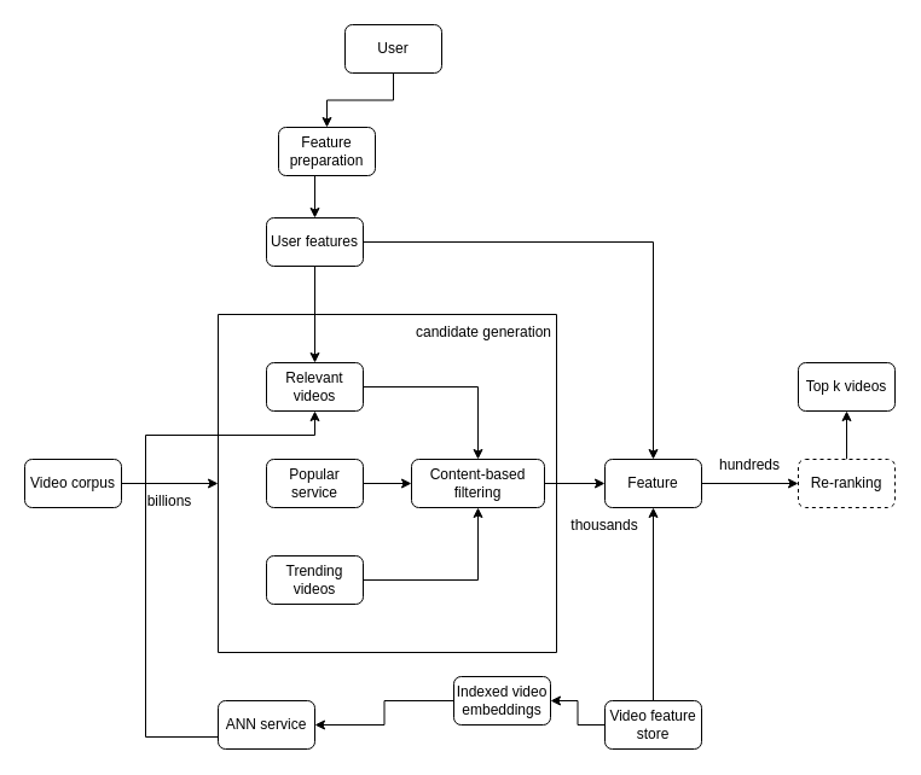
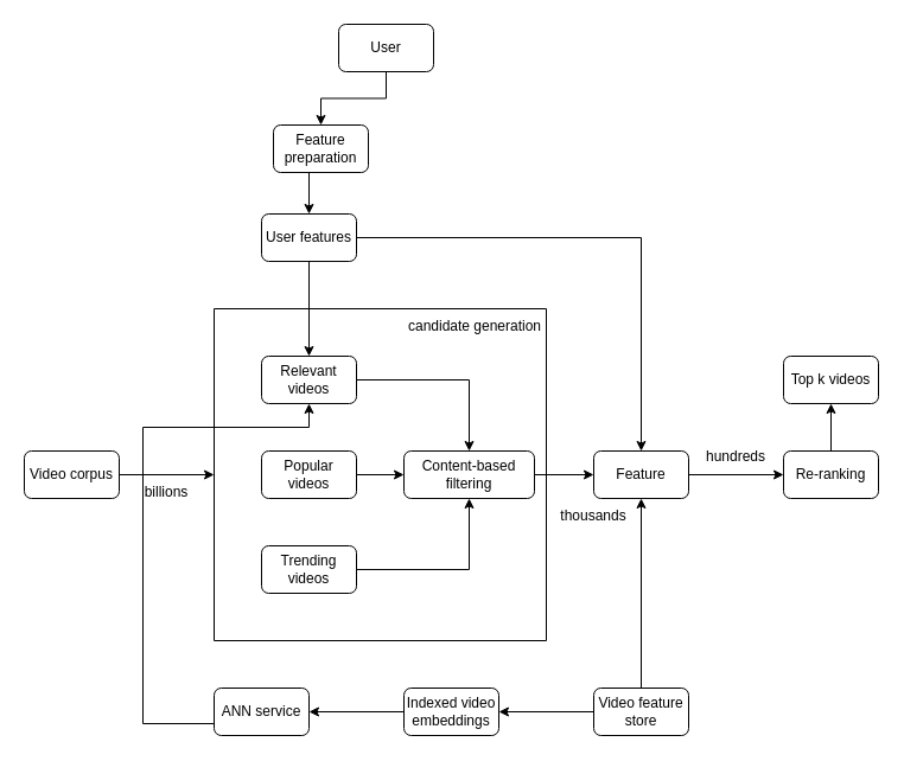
  <mxCell id="0" />
  <mxCell id="1" parent="0" />
  <mxCell id="2" style="edgeStyle=orthogonalEdgeStyle;rounded=0;orthogonalLoop=1;jettySize=auto;html=1;exitX=1;exitY=0.5;exitDx=0;exitDy=0;entryX=0;entryY=0.5;entryDx=0;entryDy=0;" parent="1" source="3" target="26" edge="1"><mxGeometry relative="1" as="geometry" /></mxCell>
  <mxCell id="3" value="Video corpus" style="rounded=1;whiteSpace=wrap;html=1;" parent="1" vertex="1"><mxGeometry x="20" y="380" width="80" height="40" as="geometry" /></mxCell>
  <mxCell id="4" style="edgeStyle=orthogonalEdgeStyle;rounded=0;orthogonalLoop=1;jettySize=auto;html=1;exitX=1;exitY=0.5;exitDx=0;exitDy=0;entryX=0;entryY=0.5;entryDx=0;entryDy=0;" parent="1" source="5" target="7" edge="1"><mxGeometry relative="1" as="geometry" /></mxCell>
  <mxCell id="5" value="Feature" style="rounded=1;whiteSpace=wrap;html=1;" parent="1" vertex="1"><mxGeometry x="500" y="380" width="80" height="40" as="geometry" /></mxCell>
  <mxCell id="6" style="edgeStyle=orthogonalEdgeStyle;rounded=0;orthogonalLoop=1;jettySize=auto;html=1;exitX=0.5;exitY=0;exitDx=0;exitDy=0;entryX=0.5;entryY=1;entryDx=0;entryDy=0;" parent="1" source="7" target="18" edge="1"><mxGeometry relative="1" as="geometry" /></mxCell>
- <mxCell id="7" value="Re-ranking" style="rounded=1;whiteSpace=wrap;html=1;dashed=1;" parent="1" vertex="1"><mxGeometry x="660" y="380" width="80" height="40" as="geometry" /></mxCell>
+ <mxCell id="7" value="Re-ranking" style="rounded=1;whiteSpace=wrap;html=1;" parent="1" vertex="1"><mxGeometry x="660" y="380" width="80" height="40" as="geometry" /></mxCell>
  <mxCell id="8" style="edgeStyle=orthogonalEdgeStyle;rounded=0;orthogonalLoop=1;jettySize=auto;html=1;exitX=0.5;exitY=1;exitDx=0;exitDy=0;entryX=0.5;entryY=0;entryDx=0;entryDy=0;" parent="1" source="10" target="28" edge="1"><mxGeometry relative="1" as="geometry" /></mxCell>
  <mxCell id="9" style="edgeStyle=orthogonalEdgeStyle;rounded=0;orthogonalLoop=1;jettySize=auto;html=1;exitX=1;exitY=0.5;exitDx=0;exitDy=0;" parent="1" source="10" target="5" edge="1"><mxGeometry relative="1" as="geometry" /></mxCell>
  <mxCell id="10" value="User features" style="rounded=1;whiteSpace=wrap;html=1;" parent="1" vertex="1"><mxGeometry x="220" y="180" width="80" height="40" as="geometry" /></mxCell>
  <mxCell id="11" style="edgeStyle=orthogonalEdgeStyle;rounded=0;orthogonalLoop=1;jettySize=auto;html=1;exitX=0.5;exitY=1;exitDx=0;exitDy=0;entryX=0.5;entryY=0;entryDx=0;entryDy=0;" parent="1" source="12" target="14" edge="1"><mxGeometry relative="1" as="geometry" /></mxCell>
  <mxCell id="12" value="User" style="rounded=1;whiteSpace=wrap;html=1;" parent="1" vertex="1"><mxGeometry x="285" y="20" width="80" height="40" as="geometry" /></mxCell>
  <mxCell id="13" style="edgeStyle=orthogonalEdgeStyle;rounded=0;orthogonalLoop=1;jettySize=auto;html=1;exitX=0.5;exitY=1;exitDx=0;exitDy=0;entryX=0.5;entryY=0;entryDx=0;entryDy=0;" parent="1" source="14" target="10" edge="1"><mxGeometry relative="1" as="geometry" /></mxCell>
  <mxCell id="14" value="Feature preparation" style="rounded=1;whiteSpace=wrap;html=1;" parent="1" vertex="1"><mxGeometry x="230" y="105" width="80" height="40" as="geometry" /></mxCell>
  <mxCell id="15" style="edgeStyle=orthogonalEdgeStyle;rounded=0;orthogonalLoop=1;jettySize=auto;html=1;exitX=0.5;exitY=0;exitDx=0;exitDy=0;" parent="1" source="17" target="5" edge="1"><mxGeometry relative="1" as="geometry" /></mxCell>
  <mxCell id="16" style="edgeStyle=orthogonalEdgeStyle;rounded=0;orthogonalLoop=1;jettySize=auto;html=1;exitX=0;exitY=0.5;exitDx=0;exitDy=0;entryX=1;entryY=0.5;entryDx=0;entryDy=0;" parent="1" source="17" target="25" edge="1"><mxGeometry relative="1" as="geometry" /></mxCell>
  <mxCell id="17" value="Video feature store" style="rounded=1;whiteSpace=wrap;html=1;" parent="1" vertex="1"><mxGeometry x="500" y="580" width="80" height="40" as="geometry" /></mxCell>
  <mxCell id="18" value="Top k videos" style="rounded=1;whiteSpace=wrap;html=1;" parent="1" vertex="1"><mxGeometry x="660" y="300" width="80" height="40" as="geometry" /></mxCell>
  <mxCell id="19" value="billions" style="text;html=1;strokeColor=none;fillColor=none;align=center;verticalAlign=middle;whiteSpace=wrap;rounded=0;" parent="1" vertex="1"><mxGeometry x="100" y="400" width="80" height="30" as="geometry" /></mxCell>
  <mxCell id="20" value="thousands" style="text;html=1;strokeColor=none;fillColor=none;align=center;verticalAlign=middle;whiteSpace=wrap;rounded=0;" parent="1" vertex="1"><mxGeometry x="460" y="420" width="80" height="30" as="geometry" /></mxCell>
  <mxCell id="21" value="hundreds" style="text;html=1;strokeColor=none;fillColor=none;align=center;verticalAlign=middle;whiteSpace=wrap;rounded=0;" parent="1" vertex="1"><mxGeometry x="580" y="370" width="80" height="30" as="geometry" /></mxCell>
  <mxCell id="22" style="edgeStyle=orthogonalEdgeStyle;rounded=0;orthogonalLoop=1;jettySize=auto;html=1;exitX=0;exitY=0.5;exitDx=0;exitDy=0;entryX=0.5;entryY=1;entryDx=0;entryDy=0;" parent="1" source="23" target="28" edge="1"><mxGeometry relative="1" as="geometry"><Array as="points"><mxPoint x="120" y="610" /><mxPoint x="120" y="360" /><mxPoint x="260" y="360" /></Array></mxGeometry></mxCell>
  <mxCell id="23" value="ANN service" style="rounded=1;whiteSpace=wrap;html=1;" parent="1" vertex="1"><mxGeometry x="180" y="580" width="80" height="40" as="geometry" /></mxCell>
  <mxCell id="24" style="edgeStyle=orthogonalEdgeStyle;rounded=0;orthogonalLoop=1;jettySize=auto;html=1;exitX=0;exitY=0.5;exitDx=0;exitDy=0;entryX=1;entryY=0.5;entryDx=0;entryDy=0;" parent="1" source="25" target="23" edge="1"><mxGeometry relative="1" as="geometry" /></mxCell>
- <mxCell id="25" value="Indexed video embeddings" style="rounded=1;whiteSpace=wrap;html=1;" parent="1" vertex="1"><mxGeometry x="375" y="560" width="80" height="40" as="geometry" /></mxCell>
+ <mxCell id="25" value="Indexed video embeddings" style="rounded=1;whiteSpace=wrap;html=1;" parent="1" vertex="1"><mxGeometry x="340" y="580" width="80" height="40" as="geometry" /></mxCell>
  <mxCell id="26" value="" style="swimlane;startSize=0;" parent="1" vertex="1"><mxGeometry x="180" y="260" width="280" height="280" as="geometry" /></mxCell>
  <mxCell id="27" style="edgeStyle=orthogonalEdgeStyle;rounded=0;orthogonalLoop=1;jettySize=auto;html=1;exitX=1;exitY=0.5;exitDx=0;exitDy=0;" parent="26" source="28" target="34" edge="1"><mxGeometry relative="1" as="geometry" /></mxCell>
  <mxCell id="28" value="Relevant videos" style="rounded=1;whiteSpace=wrap;html=1;" parent="26" vertex="1"><mxGeometry x="40" y="40" width="80" height="40" as="geometry" /></mxCell>
  <mxCell id="29" style="edgeStyle=orthogonalEdgeStyle;rounded=0;orthogonalLoop=1;jettySize=auto;html=1;exitX=1;exitY=0.5;exitDx=0;exitDy=0;entryX=0;entryY=0.5;entryDx=0;entryDy=0;" parent="26" source="30" target="34" edge="1"><mxGeometry relative="1" as="geometry" /></mxCell>
- <mxCell id="30" value="Popular service" style="rounded=1;whiteSpace=wrap;html=1;" parent="26" vertex="1"><mxGeometry x="40" y="120" width="80" height="40" as="geometry" /></mxCell>
+ <mxCell id="30" value="Popular videos" style="rounded=1;whiteSpace=wrap;html=1;" parent="26" vertex="1"><mxGeometry x="40" y="120" width="80" height="40" as="geometry" /></mxCell>
  <mxCell id="31" style="edgeStyle=orthogonalEdgeStyle;rounded=0;orthogonalLoop=1;jettySize=auto;html=1;exitX=1;exitY=0.5;exitDx=0;exitDy=0;" parent="26" source="32" target="34" edge="1"><mxGeometry relative="1" as="geometry" /></mxCell>
  <mxCell id="32" value="Trending videos" style="rounded=1;whiteSpace=wrap;html=1;" parent="26" vertex="1"><mxGeometry x="40" y="200" width="80" height="40" as="geometry" /></mxCell>
  <mxCell id="33" value="candidate generation" style="text;html=1;strokeColor=none;fillColor=none;align=center;verticalAlign=middle;whiteSpace=wrap;rounded=0;" parent="26" vertex="1"><mxGeometry x="160" width="120" height="30" as="geometry" /></mxCell>
  <mxCell id="34" value="Content-based filtering" style="rounded=1;whiteSpace=wrap;html=1;" parent="26" vertex="1"><mxGeometry x="160" y="120" width="110" height="40" as="geometry" /></mxCell>
  <mxCell id="35" style="edgeStyle=orthogonalEdgeStyle;rounded=0;orthogonalLoop=1;jettySize=auto;html=1;exitX=1;exitY=0.5;exitDx=0;exitDy=0;entryX=0;entryY=0.5;entryDx=0;entryDy=0;" parent="1" source="34" target="5" edge="1"><mxGeometry relative="1" as="geometry" /></mxCell>
